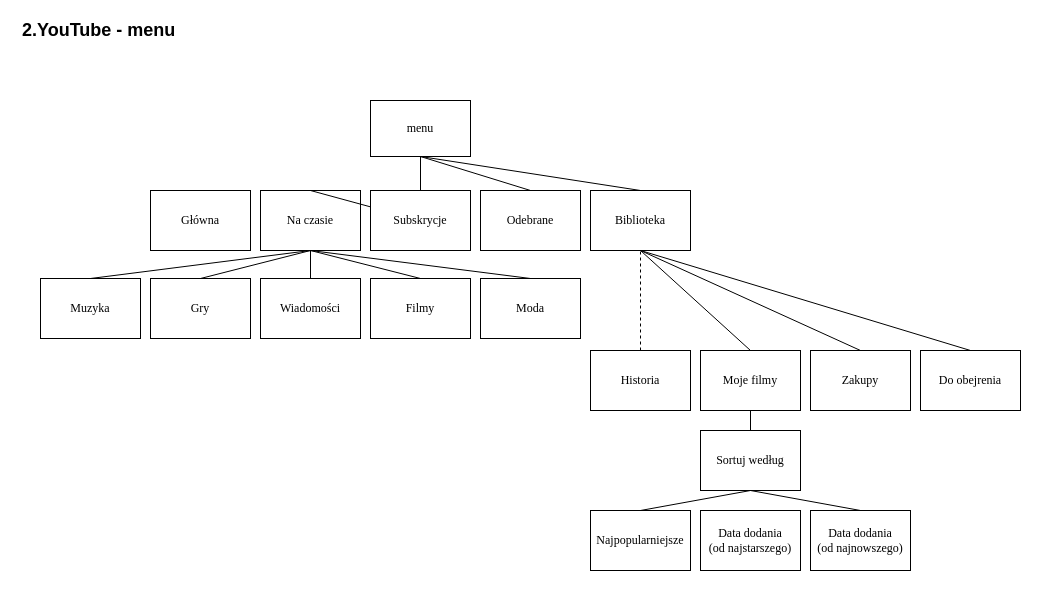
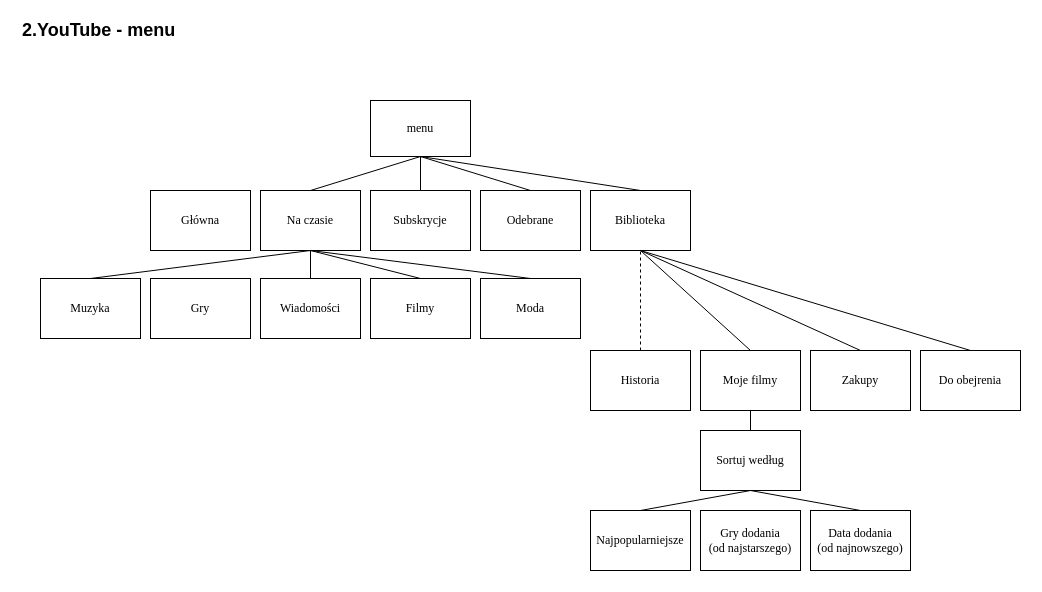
  <mxCell id="0" />
  <mxCell id="1" parent="0" />
  <mxCell id="2" value="&lt;font size=&quot;1&quot;&gt;&lt;b style=&quot;font-size: 18px&quot;&gt;2.YouTube - menu&lt;/b&gt;&lt;/font&gt;" style="text;html=1;strokeColor=none;fillColor=none;align=left;verticalAlign=middle;whiteSpace=wrap;rounded=0;" vertex="1" parent="1"><mxGeometry x="20" y="20" width="210" height="20" as="geometry" /></mxCell>
  <mxCell id="3" value="&lt;font face=&quot;Garamond&quot;&gt;menu&lt;/font&gt;" style="rounded=1;whiteSpace=wrap;html=1;arcSize=0;" vertex="1" parent="1"><mxGeometry x="370" y="100" width="100" height="56" as="geometry" /></mxCell>
  <mxCell id="4" value="&lt;font face=&quot;Garamond&quot;&gt;Główna&lt;/font&gt;" style="rounded=0;whiteSpace=wrap;html=1;" vertex="1" parent="1"><mxGeometry x="150" y="190" width="100" height="60" as="geometry" /></mxCell>
  <mxCell id="5" value="&lt;font face=&quot;Garamond&quot;&gt;Na czasie&lt;/font&gt;" style="rounded=0;whiteSpace=wrap;html=1;" vertex="1" parent="1"><mxGeometry x="260" y="190" width="100" height="60" as="geometry" /></mxCell>
  <mxCell id="6" value="&lt;font face=&quot;Garamond&quot;&gt;Subskrycje&lt;/font&gt;" style="rounded=0;whiteSpace=wrap;html=1;" vertex="1" parent="1"><mxGeometry x="370" y="190" width="100" height="60" as="geometry" /></mxCell>
  <mxCell id="7" value="&lt;font face=&quot;Garamond&quot;&gt;Odebrane&lt;/font&gt;" style="rounded=0;whiteSpace=wrap;html=1;" vertex="1" parent="1"><mxGeometry x="480" y="190" width="100" height="60" as="geometry" /></mxCell>
  <mxCell id="8" value="&lt;font face=&quot;Garamond&quot;&gt;Biblioteka&lt;/font&gt;" style="rounded=0;whiteSpace=wrap;html=1;" vertex="1" parent="1"><mxGeometry x="590" y="190" width="100" height="60" as="geometry" /></mxCell>
- <mxCell id="9" value="" style="endArrow=none;html=1;exitX=0.5;exitY=0;exitDx=0;exitDy=0;" edge="1" parent="1" source="5" target="6"><mxGeometry width="50" height="50" relative="1" as="geometry"><mxPoint x="150" y="320" as="sourcePoint" /><mxPoint x="200" y="270" as="targetPoint" /></mxGeometry></mxCell>
+ <mxCell id="9" value="" style="endArrow=none;html=1;entryX=0.5;entryY=1;entryDx=0;entryDy=0;exitX=0.5;exitY=0;exitDx=0;exitDy=0;" edge="1" parent="1" source="5" target="3"><mxGeometry width="50" height="50" relative="1" as="geometry"><mxPoint x="150" y="320" as="sourcePoint" /><mxPoint x="200" y="270" as="targetPoint" /></mxGeometry></mxCell>
  <mxCell id="10" value="" style="endArrow=none;html=1;entryX=0.5;entryY=1;entryDx=0;entryDy=0;" edge="1" parent="1" source="6" target="3"><mxGeometry width="50" height="50" relative="1" as="geometry"><mxPoint x="150" y="320" as="sourcePoint" /><mxPoint x="200" y="270" as="targetPoint" /></mxGeometry></mxCell>
  <mxCell id="11" value="" style="endArrow=none;html=1;entryX=0.5;entryY=1;entryDx=0;entryDy=0;exitX=0.5;exitY=0;exitDx=0;exitDy=0;" edge="1" parent="1" source="7" target="3"><mxGeometry width="50" height="50" relative="1" as="geometry"><mxPoint x="150" y="320" as="sourcePoint" /><mxPoint x="200" y="270" as="targetPoint" /></mxGeometry></mxCell>
  <mxCell id="12" value="" style="endArrow=none;html=1;entryX=0.5;entryY=1;entryDx=0;entryDy=0;exitX=0.5;exitY=0;exitDx=0;exitDy=0;" edge="1" parent="1" source="8" target="3"><mxGeometry width="50" height="50" relative="1" as="geometry"><mxPoint x="150" y="320" as="sourcePoint" /><mxPoint x="200" y="270" as="targetPoint" /></mxGeometry></mxCell>
  <mxCell id="13" value="&lt;font face=&quot;Garamond&quot;&gt;Muzyka&lt;/font&gt;" style="rounded=0;whiteSpace=wrap;html=1;" vertex="1" parent="1"><mxGeometry x="40" y="278" width="100" height="60" as="geometry" /></mxCell>
  <mxCell id="14" value="&lt;font face=&quot;Garamond&quot;&gt;Gry&lt;/font&gt;" style="rounded=0;whiteSpace=wrap;html=1;" vertex="1" parent="1"><mxGeometry x="150" y="278" width="100" height="60" as="geometry" /></mxCell>
  <mxCell id="15" value="&lt;font face=&quot;Garamond&quot;&gt;Wiadomości&lt;/font&gt;" style="rounded=0;whiteSpace=wrap;html=1;" vertex="1" parent="1"><mxGeometry x="260" y="278" width="100" height="60" as="geometry" /></mxCell>
  <mxCell id="16" value="&lt;font face=&quot;Garamond&quot;&gt;Filmy&lt;/font&gt;" style="rounded=0;whiteSpace=wrap;html=1;" vertex="1" parent="1"><mxGeometry x="370" y="278" width="100" height="60" as="geometry" /></mxCell>
  <mxCell id="17" value="&lt;font face=&quot;Garamond&quot;&gt;Moda&lt;/font&gt;" style="rounded=0;whiteSpace=wrap;html=1;" vertex="1" parent="1"><mxGeometry x="480" y="278" width="100" height="60" as="geometry" /></mxCell>
  <mxCell id="18" value="" style="endArrow=none;html=1;entryX=0.5;entryY=1;entryDx=0;entryDy=0;exitX=0.5;exitY=0;exitDx=0;exitDy=0;" edge="1" parent="1" source="13" target="5"><mxGeometry width="50" height="50" relative="1" as="geometry"><mxPoint x="0" y="410" as="sourcePoint" /><mxPoint x="50" y="360" as="targetPoint" /></mxGeometry></mxCell>
- <mxCell id="19" value="" style="endArrow=none;html=1;entryX=0.5;entryY=1;entryDx=0;entryDy=0;exitX=0.5;exitY=0;exitDx=0;exitDy=0;" edge="1" parent="1" source="14" target="5"><mxGeometry width="50" height="50" relative="1" as="geometry"><mxPoint x="0" y="410" as="sourcePoint" /><mxPoint x="50" y="360" as="targetPoint" /></mxGeometry></mxCell>
  <mxCell id="20" value="" style="endArrow=none;html=1;entryX=0.5;entryY=1;entryDx=0;entryDy=0;exitX=0.5;exitY=0;exitDx=0;exitDy=0;" edge="1" parent="1" source="15" target="5"><mxGeometry width="50" height="50" relative="1" as="geometry"><mxPoint x="0" y="410" as="sourcePoint" /><mxPoint x="50" y="360" as="targetPoint" /></mxGeometry></mxCell>
  <mxCell id="21" value="" style="endArrow=none;html=1;entryX=0.5;entryY=1;entryDx=0;entryDy=0;exitX=0.5;exitY=0;exitDx=0;exitDy=0;" edge="1" parent="1" source="16" target="5"><mxGeometry width="50" height="50" relative="1" as="geometry"><mxPoint x="0" y="410" as="sourcePoint" /><mxPoint x="50" y="360" as="targetPoint" /></mxGeometry></mxCell>
  <mxCell id="22" value="" style="endArrow=none;html=1;entryX=0.5;entryY=1;entryDx=0;entryDy=0;exitX=0.5;exitY=0;exitDx=0;exitDy=0;" edge="1" parent="1" source="17" target="5"><mxGeometry width="50" height="50" relative="1" as="geometry"><mxPoint x="0" y="410" as="sourcePoint" /><mxPoint x="50" y="360" as="targetPoint" /></mxGeometry></mxCell>
  <mxCell id="23" value="&lt;font face=&quot;Garamond&quot;&gt;Zakupy&lt;/font&gt;" style="rounded=0;whiteSpace=wrap;html=1;" vertex="1" parent="1"><mxGeometry x="810" y="350" width="100" height="60" as="geometry" /></mxCell>
  <mxCell id="24" value="&lt;font face=&quot;Garamond&quot;&gt;Moje filmy&lt;br&gt;&lt;/font&gt;" style="rounded=0;whiteSpace=wrap;html=1;" vertex="1" parent="1"><mxGeometry x="700" y="350" width="100" height="60" as="geometry" /></mxCell>
  <mxCell id="25" value="&lt;font face=&quot;Garamond&quot;&gt;Do obejrenia&lt;/font&gt;" style="rounded=0;whiteSpace=wrap;html=1;" vertex="1" parent="1"><mxGeometry x="920" y="350" width="100" height="60" as="geometry" /></mxCell>
  <mxCell id="26" value="&lt;font face=&quot;Garamond&quot;&gt;Historia&lt;/font&gt;" style="rounded=0;whiteSpace=wrap;html=1;" vertex="1" parent="1"><mxGeometry x="590" y="350" width="100" height="60" as="geometry" /></mxCell>
  <mxCell id="27" value="" style="endArrow=none;html=1;entryX=0.5;entryY=1;entryDx=0;entryDy=0;exitX=0.5;exitY=0;exitDx=0;exitDy=0;dashed=1;" edge="1" parent="1" source="26" target="8"><mxGeometry width="50" height="50" relative="1" as="geometry"><mxPoint x="370" y="410" as="sourcePoint" /><mxPoint x="420" y="360" as="targetPoint" /></mxGeometry></mxCell>
  <mxCell id="28" value="" style="endArrow=none;html=1;entryX=0.5;entryY=1;entryDx=0;entryDy=0;exitX=0.5;exitY=0;exitDx=0;exitDy=0;" edge="1" parent="1" source="24" target="8"><mxGeometry width="50" height="50" relative="1" as="geometry"><mxPoint x="370" y="410" as="sourcePoint" /><mxPoint x="420" y="360" as="targetPoint" /></mxGeometry></mxCell>
  <mxCell id="29" value="" style="endArrow=none;html=1;entryX=0.5;entryY=1;entryDx=0;entryDy=0;exitX=0.5;exitY=0;exitDx=0;exitDy=0;" edge="1" parent="1" source="23" target="8"><mxGeometry width="50" height="50" relative="1" as="geometry"><mxPoint x="370" y="410" as="sourcePoint" /><mxPoint x="420" y="360" as="targetPoint" /></mxGeometry></mxCell>
  <mxCell id="30" value="" style="endArrow=none;html=1;entryX=0.5;entryY=1;entryDx=0;entryDy=0;exitX=0.5;exitY=0;exitDx=0;exitDy=0;" edge="1" parent="1" source="25" target="8"><mxGeometry width="50" height="50" relative="1" as="geometry"><mxPoint x="370" y="410" as="sourcePoint" /><mxPoint x="640" y="250" as="targetPoint" /></mxGeometry></mxCell>
  <mxCell id="31" value="&lt;font face=&quot;Garamond&quot;&gt;Sortuj według&lt;/font&gt;" style="rounded=0;whiteSpace=wrap;html=1;" vertex="1" parent="1"><mxGeometry x="700" y="430" width="100" height="60" as="geometry" /></mxCell>
  <mxCell id="32" value="&lt;font face=&quot;Garamond&quot;&gt;Najpopularniejsze&lt;/font&gt;" style="rounded=0;whiteSpace=wrap;html=1;" vertex="1" parent="1"><mxGeometry x="590" y="510" width="100" height="60" as="geometry" /></mxCell>
- <mxCell id="33" value="&lt;div&gt;&lt;font face=&quot;Garamond&quot;&gt;Data dodania&lt;/font&gt;&lt;/div&gt;&lt;div&gt;&lt;font face=&quot;Garamond&quot;&gt;(od najstarszego)&lt;br&gt;&lt;/font&gt;&lt;/div&gt;" style="rounded=0;whiteSpace=wrap;html=1;" vertex="1" parent="1"><mxGeometry x="700" y="510" width="100" height="60" as="geometry" /></mxCell>
+ <mxCell id="33" value="&lt;div&gt;&lt;font face=&quot;Garamond&quot;&gt;Gry dodania&lt;/font&gt;&lt;/div&gt;&lt;div&gt;&lt;font face=&quot;Garamond&quot;&gt;(od najstarszego)&lt;br&gt;&lt;/font&gt;&lt;/div&gt;" style="rounded=0;whiteSpace=wrap;html=1;" vertex="1" parent="1"><mxGeometry x="700" y="510" width="100" height="60" as="geometry" /></mxCell>
  <mxCell id="34" value="&lt;div&gt;&lt;font face=&quot;Garamond&quot;&gt;Data dodania&lt;/font&gt;&lt;/div&gt;&lt;div&gt;&lt;font face=&quot;Garamond&quot;&gt;(od najnowszego)&lt;br&gt;&lt;/font&gt;&lt;/div&gt;" style="rounded=0;whiteSpace=wrap;html=1;" vertex="1" parent="1"><mxGeometry x="810" y="510" width="100" height="60" as="geometry" /></mxCell>
  <mxCell id="35" value="" style="endArrow=none;html=1;entryX=0.5;entryY=1;entryDx=0;entryDy=0;exitX=0.5;exitY=0;exitDx=0;exitDy=0;" edge="1" parent="1" source="31" target="24"><mxGeometry width="50" height="50" relative="1" as="geometry"><mxPoint x="330" y="640" as="sourcePoint" /><mxPoint x="380" y="590" as="targetPoint" /></mxGeometry></mxCell>
  <mxCell id="36" value="" style="endArrow=none;html=1;entryX=0.5;entryY=1;entryDx=0;entryDy=0;exitX=0.5;exitY=0;exitDx=0;exitDy=0;" edge="1" parent="1" source="32" target="31"><mxGeometry width="50" height="50" relative="1" as="geometry"><mxPoint x="330" y="640" as="sourcePoint" /><mxPoint x="380" y="590" as="targetPoint" /></mxGeometry></mxCell>
  <mxCell id="37" value="" style="endArrow=none;html=1;entryX=0.5;entryY=1;entryDx=0;entryDy=0;exitX=0.5;exitY=0;exitDx=0;exitDy=0;" edge="1" parent="1" source="34" target="31"><mxGeometry width="50" height="50" relative="1" as="geometry"><mxPoint x="330" y="640" as="sourcePoint" /><mxPoint x="380" y="590" as="targetPoint" /></mxGeometry></mxCell>
